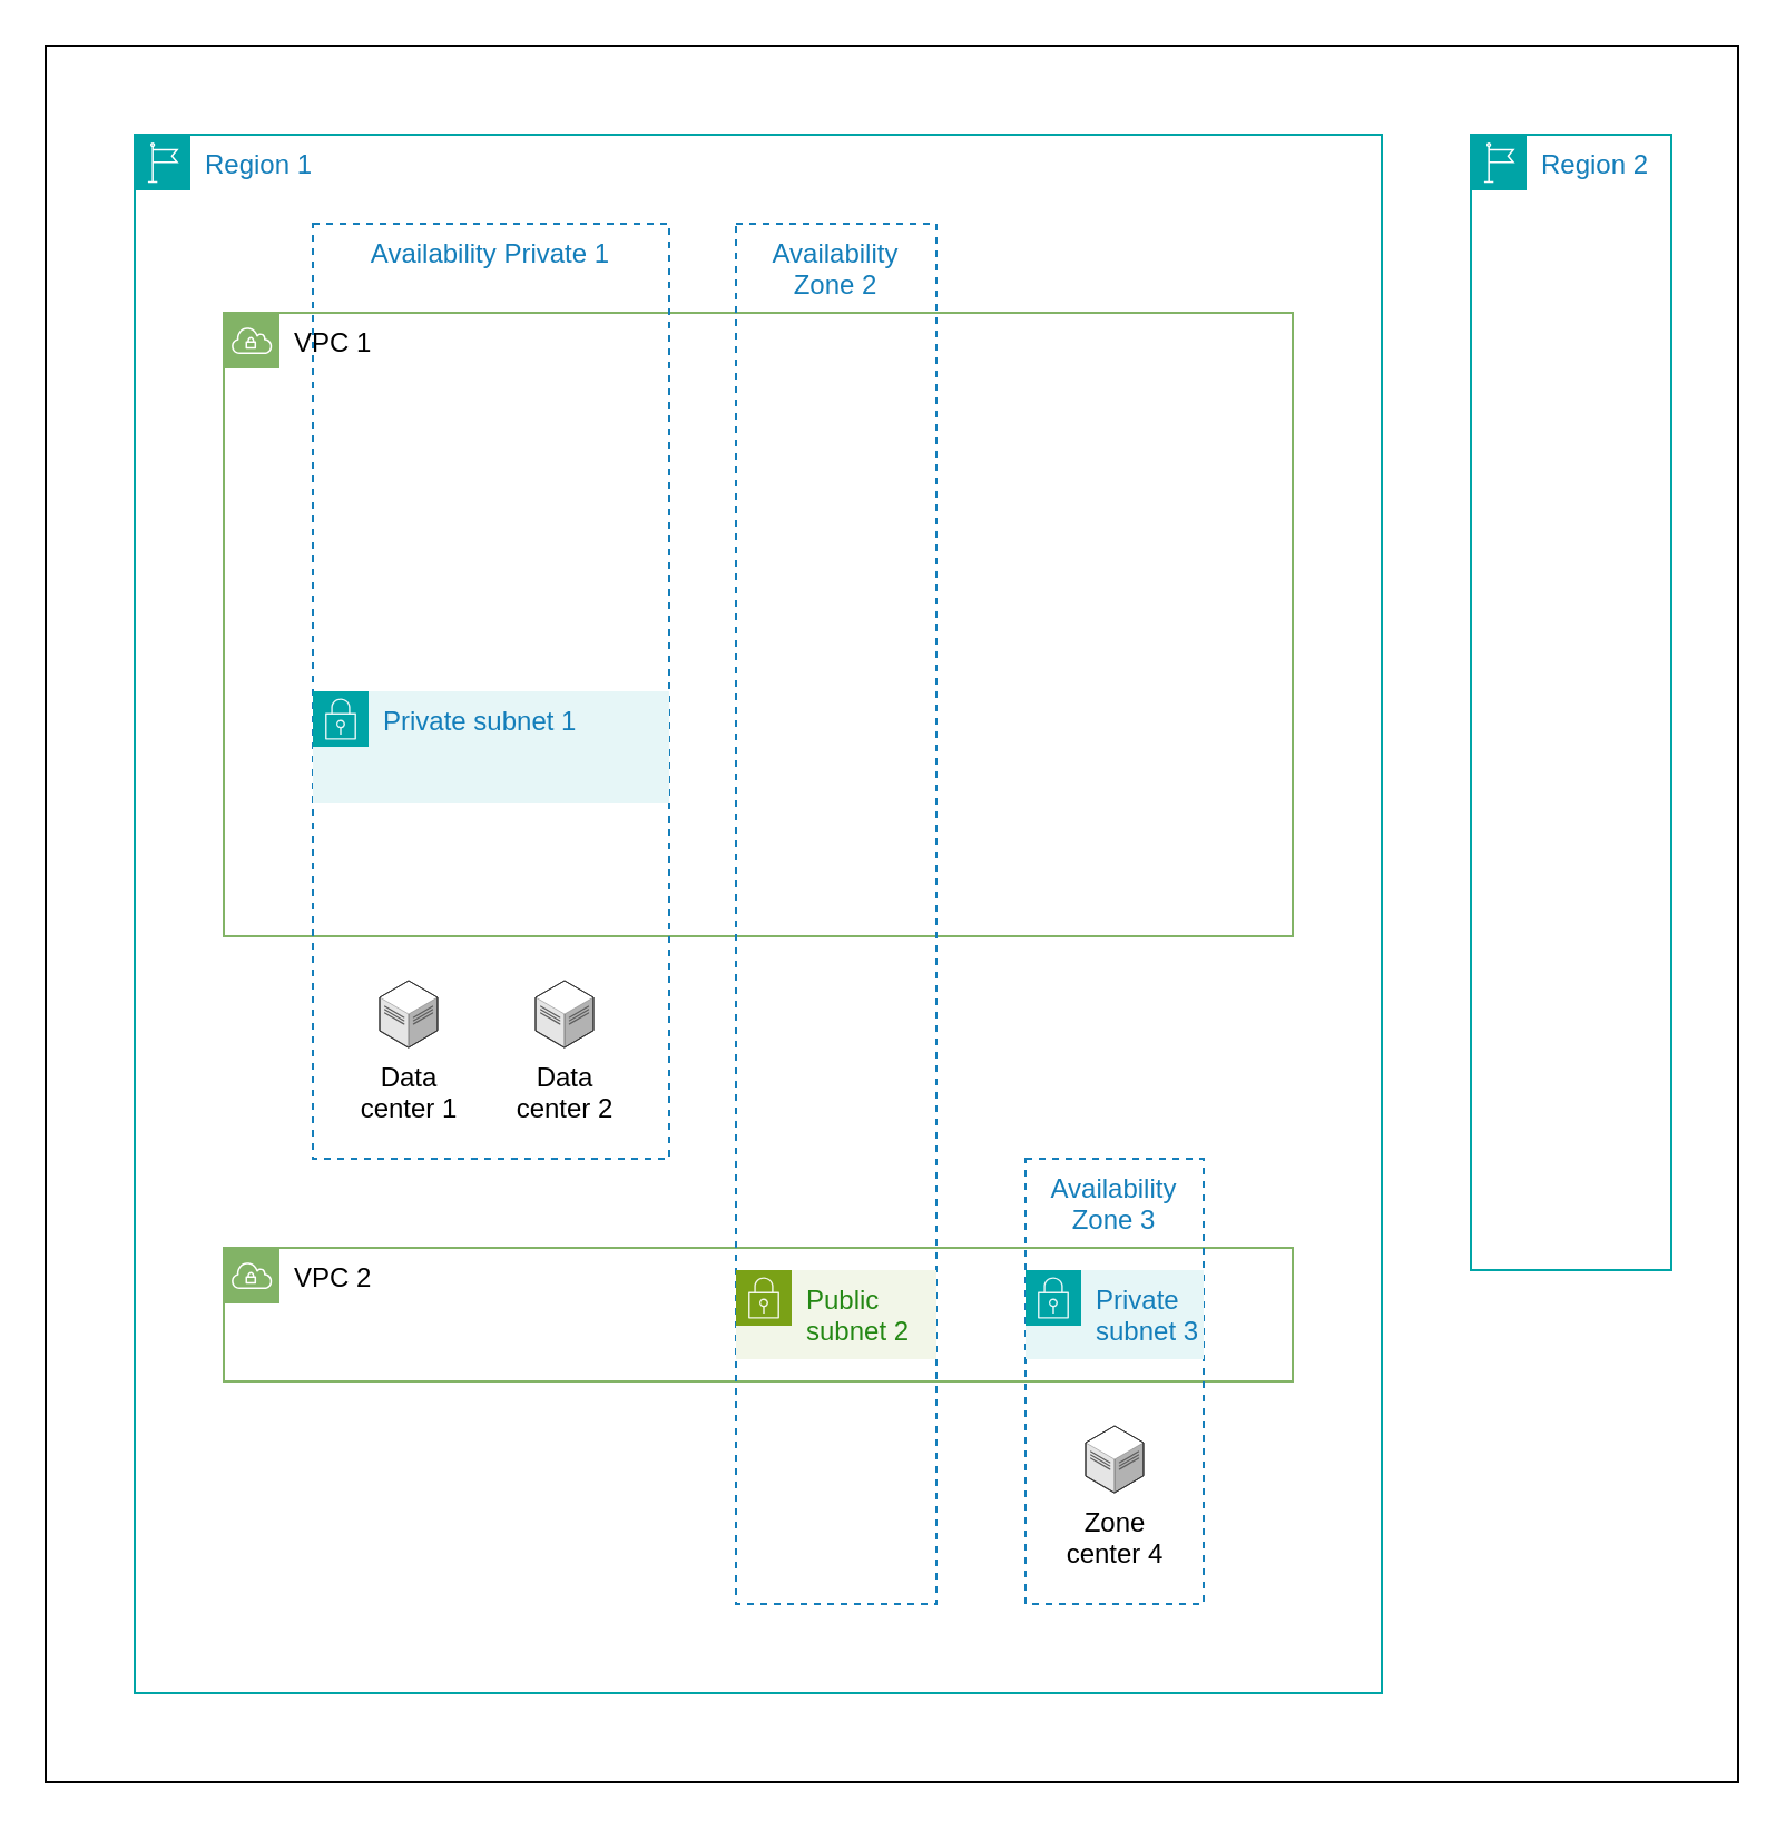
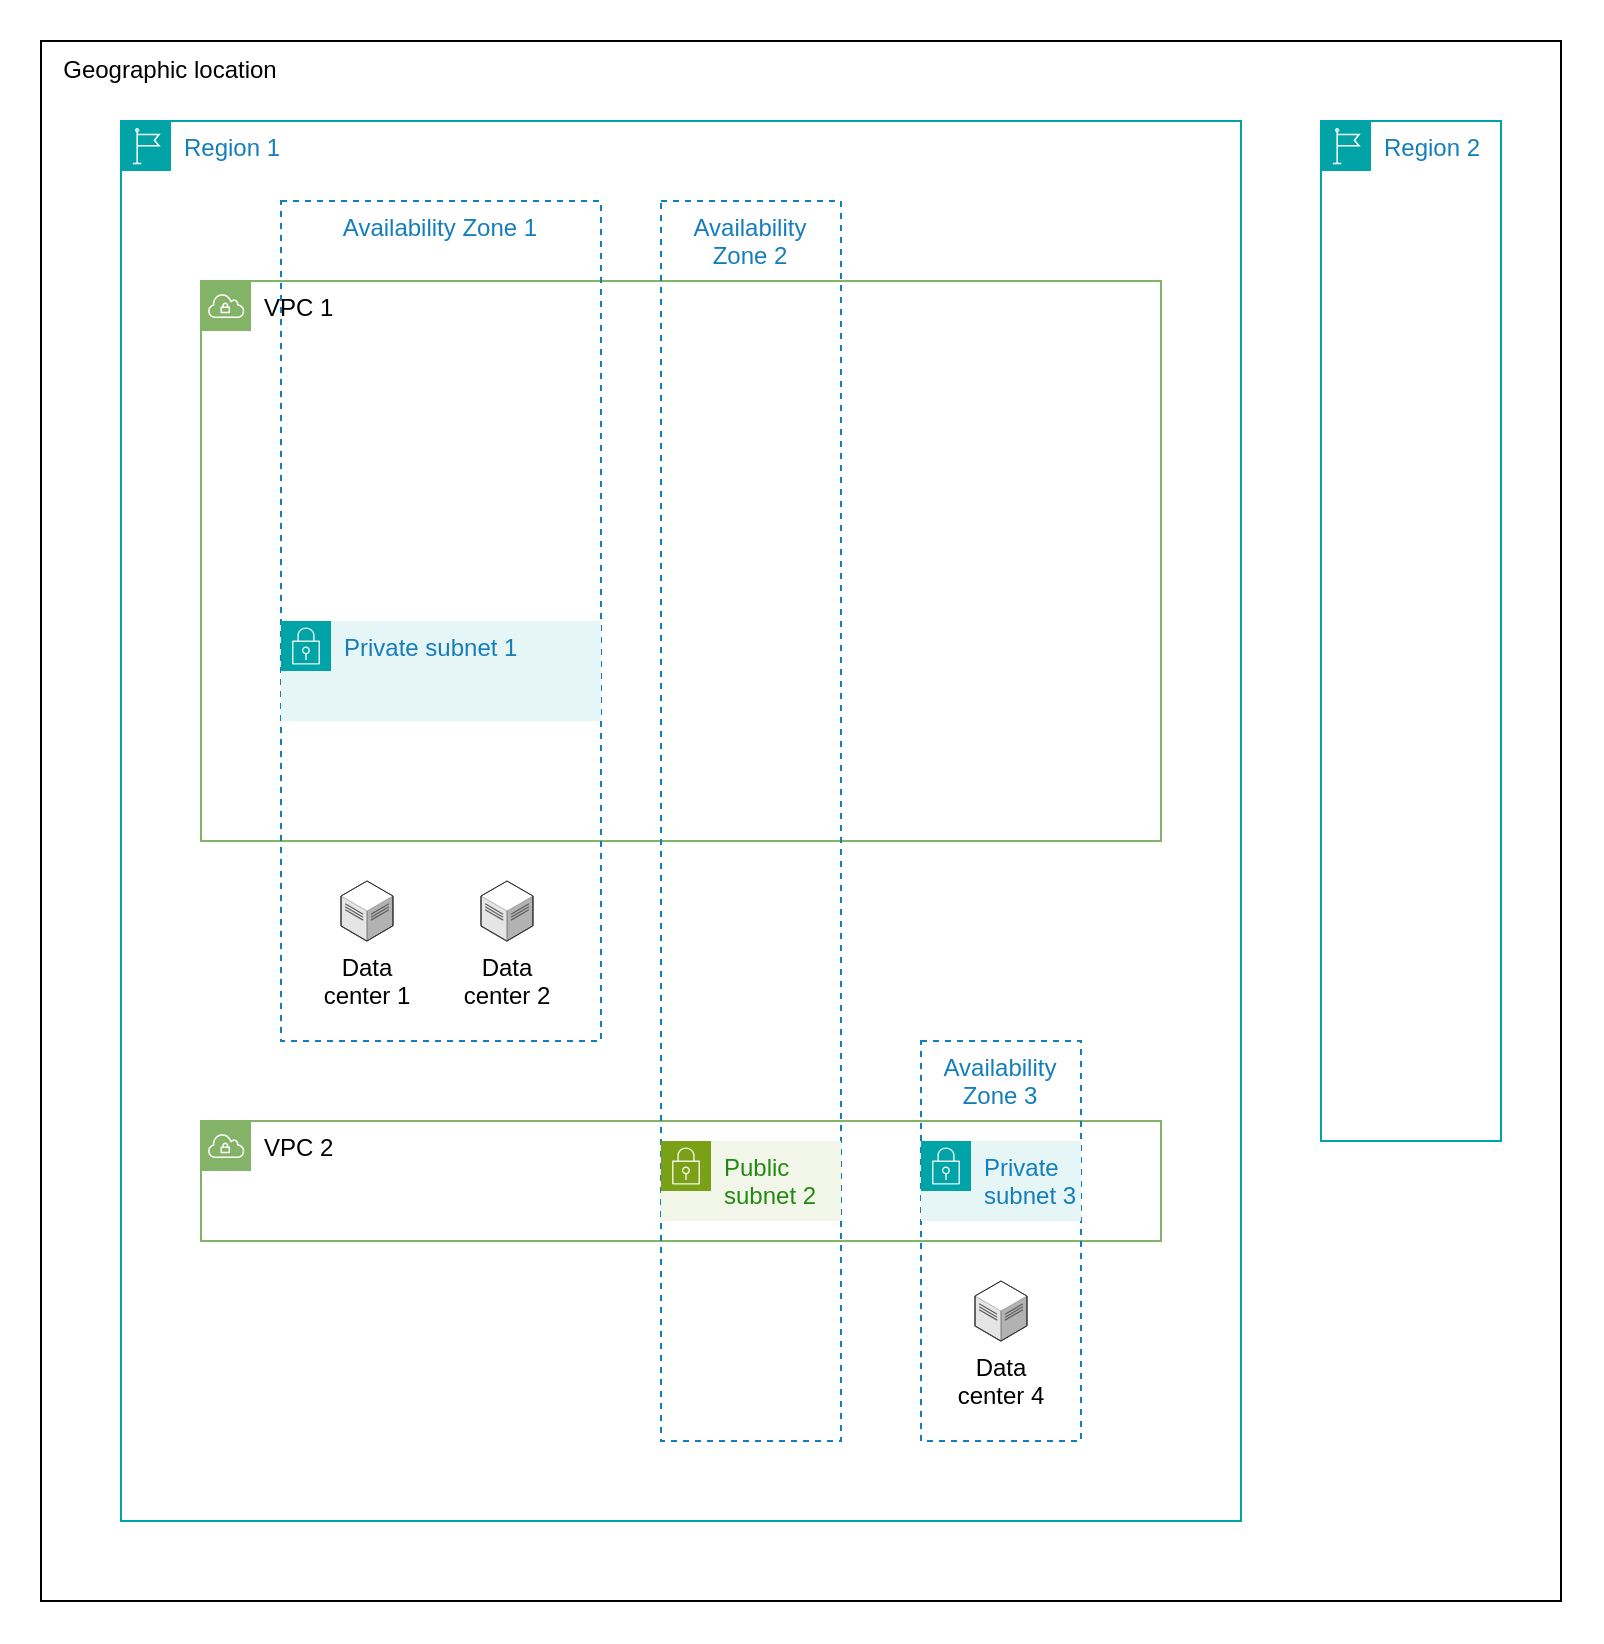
  <mxCell id="0" />
  <mxCell id="1" parent="0" />
  <mxCell id="2" value="" style="rounded=0;whiteSpace=wrap;html=1;fillColor=none;align=left;" parent="1" vertex="1"><mxGeometry x="20" y="20" width="760" height="780" as="geometry" /></mxCell>
  <mxCell id="3" value="Region 1" style="points=[[0,0],[0.25,0],[0.5,0],[0.75,0],[1,0],[1,0.25],[1,0.5],[1,0.75],[1,1],[0.75,1],[0.5,1],[0.25,1],[0,1],[0,0.75],[0,0.5],[0,0.25]];outlineConnect=0;gradientColor=none;html=1;whiteSpace=wrap;fontSize=12;fontStyle=0;container=1;pointerEvents=0;collapsible=0;recursiveResize=0;shape=mxgraph.aws4.group;grIcon=mxgraph.aws4.group_region;strokeColor=#00A4A6;fillColor=none;verticalAlign=top;align=left;spacingLeft=30;fontColor=#147EBA;" parent="1" vertex="1"><mxGeometry x="60" y="60" width="560" height="700" as="geometry" /></mxCell>
  <mxCell id="4" value="VPC 1" style="sketch=0;outlineConnect=0;html=1;whiteSpace=wrap;fontSize=12;fontStyle=0;shape=mxgraph.aws4.group;grIcon=mxgraph.aws4.group_vpc;strokeColor=#82b366;fillColor=none;verticalAlign=top;align=left;spacingLeft=30;dashed=0;" parent="3" vertex="1"><mxGeometry x="40" y="80" width="480" height="280" as="geometry" /></mxCell>
  <mxCell id="5" value="VPC 2" style="sketch=0;outlineConnect=0;html=1;whiteSpace=wrap;fontSize=12;fontStyle=0;shape=mxgraph.aws4.group;grIcon=mxgraph.aws4.group_vpc;strokeColor=#82b366;fillColor=none;verticalAlign=top;align=left;spacingLeft=30;dashed=0;" parent="3" vertex="1"><mxGeometry x="40" y="500" width="480" height="60" as="geometry" /></mxCell>
- <mxCell id="6" value="Availability Private 1" style="fillColor=none;strokeColor=#147EBA;dashed=1;verticalAlign=top;fontStyle=0;fontColor=#147EBA;whiteSpace=wrap;html=1;" parent="3" vertex="1"><mxGeometry x="80" y="40" width="160" height="420" as="geometry" /></mxCell>
+ <mxCell id="6" value="Availability Zone 1" style="fillColor=none;strokeColor=#147EBA;dashed=1;verticalAlign=top;fontStyle=0;fontColor=#147EBA;whiteSpace=wrap;html=1;" parent="3" vertex="1"><mxGeometry x="80" y="40" width="160" height="420" as="geometry" /></mxCell>
  <mxCell id="7" value="Availability&lt;br&gt;Zone 2" style="fillColor=none;strokeColor=#147EBA;dashed=1;verticalAlign=top;fontStyle=0;fontColor=#147EBA;whiteSpace=wrap;html=1;" parent="3" vertex="1"><mxGeometry x="270" y="40" width="90" height="620" as="geometry" /></mxCell>
  <mxCell id="8" value="Availability Zone 3" style="fillColor=none;strokeColor=#147EBA;dashed=1;verticalAlign=top;fontStyle=0;fontColor=#147EBA;whiteSpace=wrap;html=1;" parent="3" vertex="1"><mxGeometry x="400" y="460" width="80" height="200" as="geometry" /></mxCell>
  <mxCell id="9" value="Private subnet 1" style="points=[[0,0],[0.25,0],[0.5,0],[0.75,0],[1,0],[1,0.25],[1,0.5],[1,0.75],[1,1],[0.75,1],[0.5,1],[0.25,1],[0,1],[0,0.75],[0,0.5],[0,0.25]];outlineConnect=0;gradientColor=none;html=1;whiteSpace=wrap;fontSize=12;fontStyle=0;container=1;pointerEvents=0;collapsible=0;recursiveResize=0;shape=mxgraph.aws4.group;grIcon=mxgraph.aws4.group_security_group;grStroke=0;strokeColor=#00A4A6;fillColor=#E6F6F7;verticalAlign=top;align=left;spacingLeft=30;fontColor=#147EBA;dashed=0;" parent="3" vertex="1"><mxGeometry x="80" y="250" width="160" height="50" as="geometry" /></mxCell>
  <mxCell id="10" value="Data&lt;br&gt;center 1" style="verticalLabelPosition=bottom;html=1;verticalAlign=top;strokeWidth=1;align=center;outlineConnect=0;dashed=0;outlineConnect=0;shape=mxgraph.aws3d.dataCenter;strokeColor=#5E5E5E;aspect=fixed;" parent="3" vertex="1"><mxGeometry x="110" y="380" width="25.99" height="30" as="geometry" /></mxCell>
  <mxCell id="11" value="Data&lt;br&gt;center 2" style="verticalLabelPosition=bottom;html=1;verticalAlign=top;strokeWidth=1;align=center;outlineConnect=0;dashed=0;outlineConnect=0;shape=mxgraph.aws3d.dataCenter;strokeColor=#5E5E5E;aspect=fixed;" parent="3" vertex="1"><mxGeometry x="180" y="380" width="25.99" height="30" as="geometry" /></mxCell>
- <mxCell id="12" value="Zone&lt;br&gt;center 4" style="verticalLabelPosition=bottom;html=1;verticalAlign=top;strokeWidth=1;align=center;outlineConnect=0;dashed=0;outlineConnect=0;shape=mxgraph.aws3d.dataCenter;strokeColor=#5E5E5E;aspect=fixed;" parent="3" vertex="1"><mxGeometry x="427" y="580" width="25.99" height="30" as="geometry" /></mxCell>
+ <mxCell id="12" value="Data&lt;br&gt;center 4" style="verticalLabelPosition=bottom;html=1;verticalAlign=top;strokeWidth=1;align=center;outlineConnect=0;dashed=0;outlineConnect=0;shape=mxgraph.aws3d.dataCenter;strokeColor=#5E5E5E;aspect=fixed;" parent="3" vertex="1"><mxGeometry x="427" y="580" width="25.99" height="30" as="geometry" /></mxCell>
  <mxCell id="13" value="Public subnet 2" style="points=[[0,0],[0.25,0],[0.5,0],[0.75,0],[1,0],[1,0.25],[1,0.5],[1,0.75],[1,1],[0.75,1],[0.5,1],[0.25,1],[0,1],[0,0.75],[0,0.5],[0,0.25]];outlineConnect=0;gradientColor=none;html=1;whiteSpace=wrap;fontSize=12;fontStyle=0;container=1;pointerEvents=0;collapsible=0;recursiveResize=0;shape=mxgraph.aws4.group;grIcon=mxgraph.aws4.group_security_group;grStroke=0;strokeColor=#7AA116;fillColor=#F2F6E8;verticalAlign=top;align=left;spacingLeft=30;fontColor=#248814;dashed=0;" vertex="1" parent="3"><mxGeometry x="270" y="510" width="90" height="40" as="geometry" /></mxCell>
  <mxCell id="14" value="Private subnet 3" style="points=[[0,0],[0.25,0],[0.5,0],[0.75,0],[1,0],[1,0.25],[1,0.5],[1,0.75],[1,1],[0.75,1],[0.5,1],[0.25,1],[0,1],[0,0.75],[0,0.5],[0,0.25]];outlineConnect=0;gradientColor=none;html=1;whiteSpace=wrap;fontSize=12;fontStyle=0;container=1;pointerEvents=0;collapsible=0;recursiveResize=0;shape=mxgraph.aws4.group;grIcon=mxgraph.aws4.group_security_group;grStroke=0;strokeColor=#00A4A6;fillColor=#E6F6F7;verticalAlign=top;align=left;spacingLeft=30;fontColor=#147EBA;dashed=0;" vertex="1" parent="3"><mxGeometry x="400" y="510" width="80" height="40" as="geometry" /></mxCell>
  <mxCell id="15" value="Region 2" style="points=[[0,0],[0.25,0],[0.5,0],[0.75,0],[1,0],[1,0.25],[1,0.5],[1,0.75],[1,1],[0.75,1],[0.5,1],[0.25,1],[0,1],[0,0.75],[0,0.5],[0,0.25]];outlineConnect=0;gradientColor=none;html=1;whiteSpace=wrap;fontSize=12;fontStyle=0;container=1;pointerEvents=0;collapsible=0;recursiveResize=0;shape=mxgraph.aws4.group;grIcon=mxgraph.aws4.group_region;strokeColor=#00A4A6;fillColor=none;verticalAlign=top;align=left;spacingLeft=30;fontColor=#147EBA;" parent="1" vertex="1"><mxGeometry x="660" y="60" width="90" height="510" as="geometry" /></mxCell>
+ <mxCell id="16" value="Geographic location" style="text;html=1;align=center;verticalAlign=middle;whiteSpace=wrap;rounded=0;" parent="1" vertex="1"><mxGeometry x="20" y="20" width="130" height="30" as="geometry" /></mxCell>
